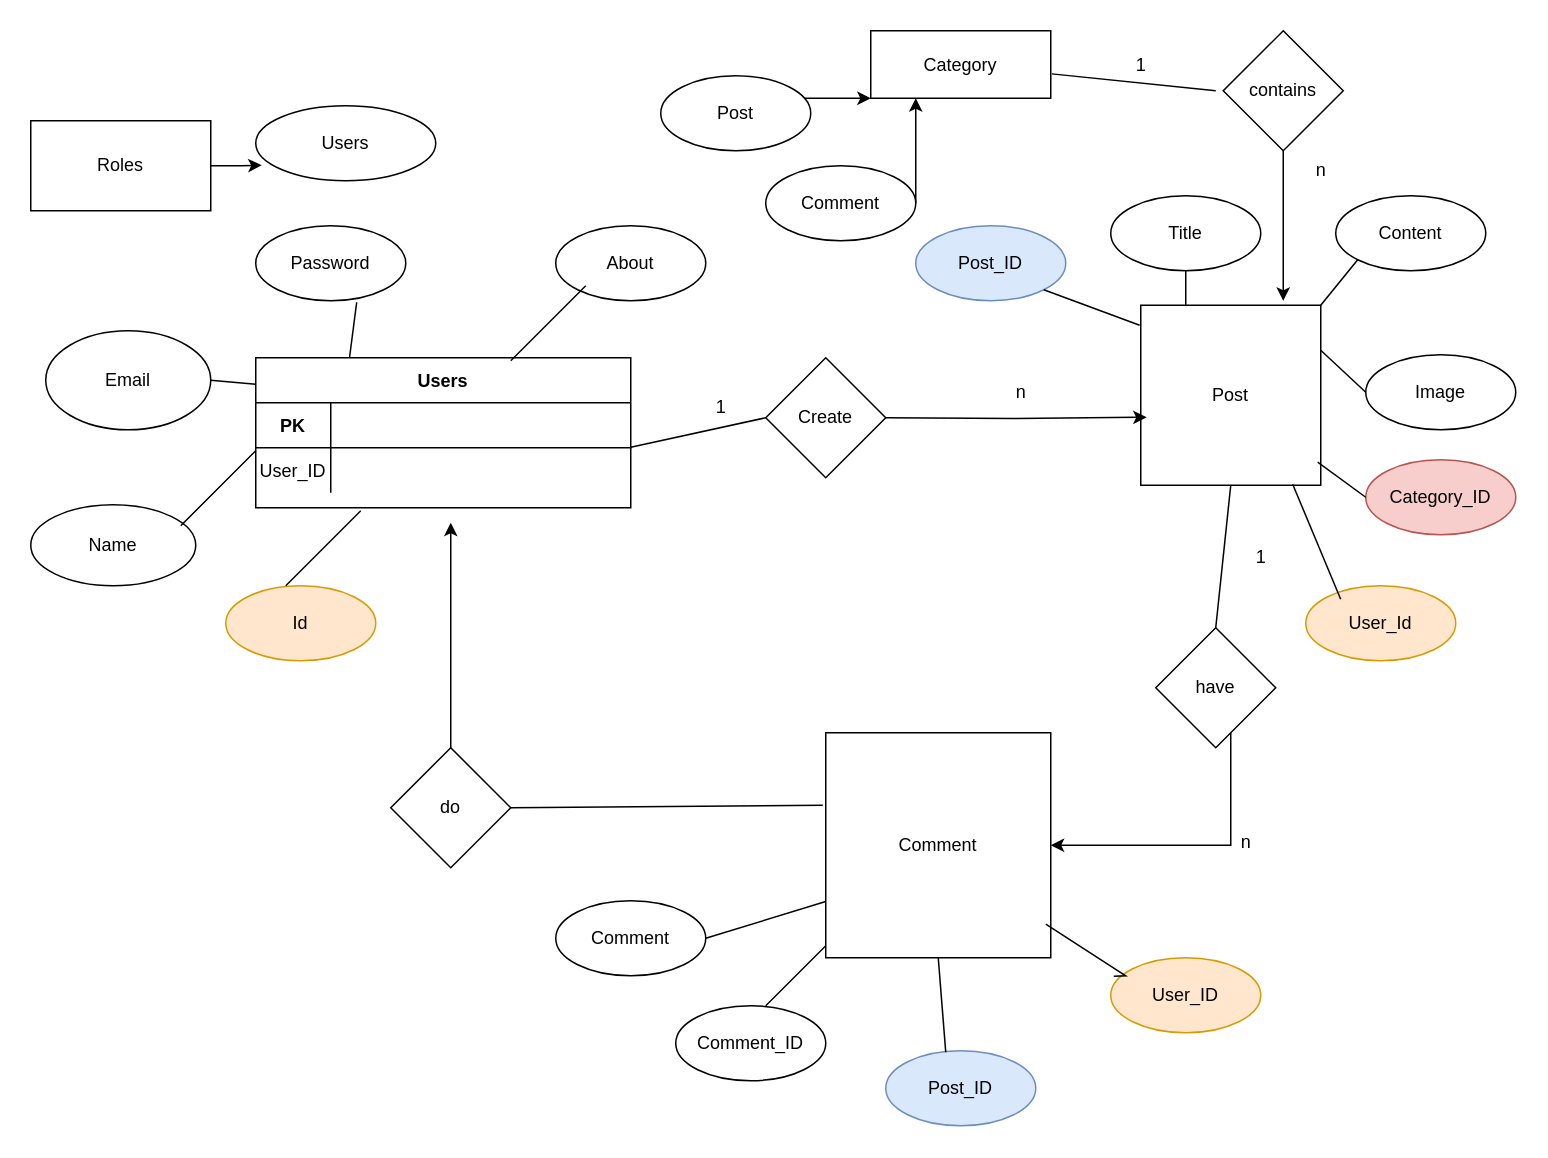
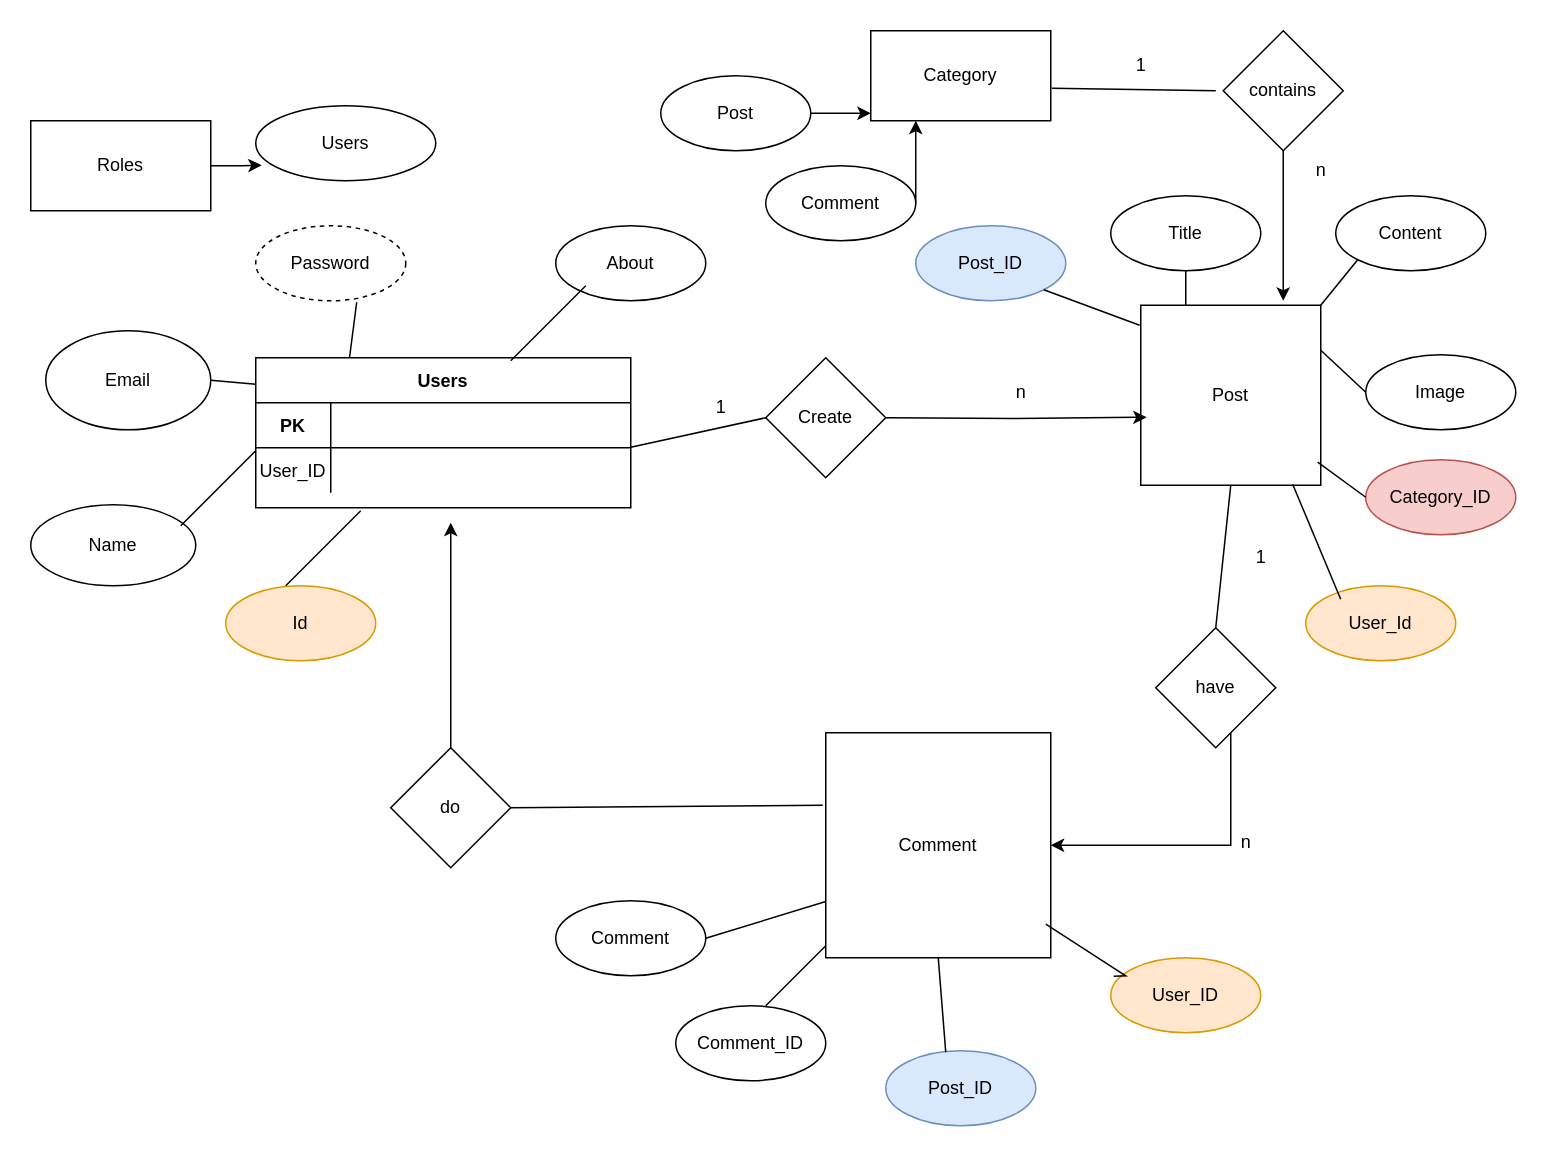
  <mxCell id="0" />
  <mxCell id="1" parent="0" />
  <mxCell id="2" value="Users" style="shape=table;startSize=30;container=1;collapsible=1;childLayout=tableLayout;fixedRows=1;rowLines=0;fontStyle=1;align=center;resizeLast=1;" parent="1" vertex="1"><mxGeometry x="170" y="238" width="250" height="100" as="geometry" /></mxCell>
  <mxCell id="3" value="" style="shape=partialRectangle;collapsible=0;dropTarget=0;pointerEvents=0;fillColor=none;points=[[0,0.5],[1,0.5]];portConstraint=eastwest;top=0;left=0;right=0;bottom=1;" parent="2" vertex="1"><mxGeometry y="30" width="250" height="30" as="geometry" /></mxCell>
  <mxCell id="4" value="PK" style="shape=partialRectangle;overflow=hidden;connectable=0;fillColor=none;top=0;left=0;bottom=0;right=0;fontStyle=1;" parent="3" vertex="1"><mxGeometry width="50" height="30" as="geometry"><mxRectangle width="50" height="30" as="alternateBounds" /></mxGeometry></mxCell>
  <mxCell id="5" value="" style="shape=partialRectangle;overflow=hidden;connectable=0;fillColor=none;top=0;left=0;bottom=0;right=0;align=left;spacingLeft=6;fontStyle=5;" parent="3" vertex="1"><mxGeometry x="50" width="200" height="30" as="geometry"><mxRectangle width="200" height="30" as="alternateBounds" /></mxGeometry></mxCell>
  <mxCell id="6" value="" style="shape=partialRectangle;collapsible=0;dropTarget=0;pointerEvents=0;fillColor=none;points=[[0,0.5],[1,0.5]];portConstraint=eastwest;top=0;left=0;right=0;bottom=0;" parent="2" vertex="1"><mxGeometry y="60" width="250" height="30" as="geometry" /></mxCell>
  <mxCell id="7" value="User_ID" style="shape=partialRectangle;overflow=hidden;connectable=0;fillColor=none;top=0;left=0;bottom=0;right=0;" parent="6" vertex="1"><mxGeometry width="50" height="30" as="geometry"><mxRectangle width="50" height="30" as="alternateBounds" /></mxGeometry></mxCell>
  <mxCell id="8" value="" style="shape=partialRectangle;overflow=hidden;connectable=0;fillColor=none;top=0;left=0;bottom=0;right=0;align=left;spacingLeft=6;" parent="6" vertex="1"><mxGeometry x="50" width="200" height="30" as="geometry"><mxRectangle width="200" height="30" as="alternateBounds" /></mxGeometry></mxCell>
  <mxCell id="9" value="Create" style="rhombus;whiteSpace=wrap;html=1;" vertex="1" parent="1"><mxGeometry x="510" y="238" width="80" height="80" as="geometry" /></mxCell>
  <mxCell id="10" value="Post" style="whiteSpace=wrap;html=1;aspect=fixed;" vertex="1" parent="1"><mxGeometry x="760" y="203" width="120" height="120" as="geometry" /></mxCell>
  <mxCell id="11" style="edgeStyle=orthogonalEdgeStyle;rounded=0;orthogonalLoop=1;jettySize=auto;html=1;entryX=1;entryY=0.5;entryDx=0;entryDy=0;" edge="1" parent="1" source="12" target="13"><mxGeometry relative="1" as="geometry"><Array as="points"><mxPoint x="820" y="563" /></Array></mxGeometry></mxCell>
  <mxCell id="12" value="have" style="rhombus;whiteSpace=wrap;html=1;" vertex="1" parent="1"><mxGeometry x="770" y="418" width="80" height="80" as="geometry" /></mxCell>
  <mxCell id="13" value="Comment" style="whiteSpace=wrap;html=1;aspect=fixed;" vertex="1" parent="1"><mxGeometry x="550" y="488" width="150" height="150" as="geometry" /></mxCell>
  <mxCell id="14" value="" style="endArrow=none;html=1;rounded=0;entryX=0.5;entryY=1;entryDx=0;entryDy=0;exitX=0.5;exitY=0;exitDx=0;exitDy=0;" edge="1" parent="1" source="12" target="10"><mxGeometry width="50" height="50" relative="1" as="geometry"><mxPoint x="520" y="468" as="sourcePoint" /><mxPoint x="570" y="418" as="targetPoint" /><Array as="points" /></mxGeometry></mxCell>
  <mxCell id="15" value="1" style="text;html=1;align=center;verticalAlign=middle;resizable=0;points=[];autosize=1;strokeColor=none;fillColor=none;" vertex="1" parent="1"><mxGeometry x="825" y="356" width="30" height="30" as="geometry" /></mxCell>
  <mxCell id="16" value="n" style="text;html=1;align=center;verticalAlign=middle;resizable=0;points=[];autosize=1;strokeColor=none;fillColor=none;" vertex="1" parent="1"><mxGeometry x="815" y="546" width="30" height="30" as="geometry" /></mxCell>
  <mxCell id="17" value="" style="endArrow=none;html=1;rounded=0;exitX=1;exitY=-0.011;exitDx=0;exitDy=0;exitPerimeter=0;entryX=0;entryY=0.5;entryDx=0;entryDy=0;" edge="1" parent="1" source="6" target="9"><mxGeometry width="50" height="50" relative="1" as="geometry"><mxPoint x="450" y="318" as="sourcePoint" /><mxPoint x="500" y="268" as="targetPoint" /></mxGeometry></mxCell>
  <mxCell id="18" value="1" style="text;html=1;align=center;verticalAlign=middle;resizable=0;points=[];autosize=1;strokeColor=none;fillColor=none;" vertex="1" parent="1"><mxGeometry x="465" y="256" width="30" height="30" as="geometry" /></mxCell>
  <mxCell id="19" style="edgeStyle=orthogonalEdgeStyle;rounded=0;orthogonalLoop=1;jettySize=auto;html=1;entryX=0.033;entryY=0.622;entryDx=0;entryDy=0;entryPerimeter=0;" edge="1" parent="1" target="10"><mxGeometry relative="1" as="geometry"><mxPoint x="590" y="278" as="sourcePoint" /><mxPoint x="740" y="278" as="targetPoint" /><Array as="points" /></mxGeometry></mxCell>
  <mxCell id="20" value="n" style="text;html=1;align=center;verticalAlign=middle;resizable=0;points=[];autosize=1;strokeColor=none;fillColor=none;" vertex="1" parent="1"><mxGeometry x="665" y="246" width="30" height="30" as="geometry" /></mxCell>
  <mxCell id="21" value="do" style="rhombus;whiteSpace=wrap;html=1;" vertex="1" parent="1"><mxGeometry x="260" y="498" width="80" height="80" as="geometry" /></mxCell>
  <mxCell id="22" value="" style="endArrow=classic;html=1;rounded=0;exitX=0.5;exitY=0;exitDx=0;exitDy=0;" edge="1" parent="1" source="21"><mxGeometry width="50" height="50" relative="1" as="geometry"><mxPoint x="300" y="488" as="sourcePoint" /><mxPoint x="300" y="348" as="targetPoint" /></mxGeometry></mxCell>
  <mxCell id="23" value="" style="endArrow=none;html=1;rounded=0;exitX=1;exitY=0.5;exitDx=0;exitDy=0;entryX=-0.013;entryY=0.322;entryDx=0;entryDy=0;entryPerimeter=0;" edge="1" parent="1" source="21" target="13"><mxGeometry width="50" height="50" relative="1" as="geometry"><mxPoint x="420" y="578" as="sourcePoint" /><mxPoint x="470" y="528" as="targetPoint" /></mxGeometry></mxCell>
- <mxCell id="24" value="Password" style="ellipse;whiteSpace=wrap;html=1;" vertex="1" parent="1"><mxGeometry x="170" y="150" width="100" height="50" as="geometry" /></mxCell>
+ <mxCell id="24" value="Password" style="ellipse;whiteSpace=wrap;html=1;dashed=1;" vertex="1" parent="1"><mxGeometry x="170" y="150" width="100" height="50" as="geometry" /></mxCell>
  <mxCell id="25" value="Name" style="ellipse;whiteSpace=wrap;html=1;" vertex="1" parent="1"><mxGeometry x="20" y="336" width="110" height="54" as="geometry" /></mxCell>
  <mxCell id="26" value="About" style="ellipse;whiteSpace=wrap;html=1;" vertex="1" parent="1"><mxGeometry x="370" y="150" width="100" height="50" as="geometry" /></mxCell>
  <mxCell id="27" value="Email" style="ellipse;whiteSpace=wrap;html=1;" vertex="1" parent="1"><mxGeometry x="30" y="220" width="110" height="66" as="geometry" /></mxCell>
  <mxCell id="28" value="Id" style="ellipse;whiteSpace=wrap;html=1;fillColor=#ffe6cc;strokeColor=#d79b00;" vertex="1" parent="1"><mxGeometry x="150" y="390" width="100" height="50" as="geometry" /></mxCell>
  <mxCell id="29" value="" style="endArrow=none;html=1;rounded=0;" edge="1" parent="1"><mxGeometry width="50" height="50" relative="1" as="geometry"><mxPoint x="190" y="390" as="sourcePoint" /><mxPoint x="240" y="340" as="targetPoint" /></mxGeometry></mxCell>
  <mxCell id="30" value="" style="endArrow=none;html=1;rounded=0;" edge="1" parent="1"><mxGeometry width="50" height="50" relative="1" as="geometry"><mxPoint x="120" y="350" as="sourcePoint" /><mxPoint x="170" y="300" as="targetPoint" /></mxGeometry></mxCell>
  <mxCell id="31" value="" style="endArrow=none;html=1;rounded=0;" edge="1" parent="1"><mxGeometry width="50" height="50" relative="1" as="geometry"><mxPoint x="340" y="240" as="sourcePoint" /><mxPoint x="390" y="190" as="targetPoint" /></mxGeometry></mxCell>
  <mxCell id="32" value="" style="endArrow=none;html=1;rounded=0;exitX=1;exitY=0.5;exitDx=0;exitDy=0;entryX=0;entryY=0.177;entryDx=0;entryDy=0;entryPerimeter=0;" edge="1" parent="1" source="27" target="2"><mxGeometry width="50" height="50" relative="1" as="geometry"><mxPoint x="90" y="170" as="sourcePoint" /><mxPoint y="120" as="targetPoint" x="140" /></mxGeometry></mxCell>
  <mxCell id="33" value="" style="endArrow=none;html=1;rounded=0;entryX=0.673;entryY=1.02;entryDx=0;entryDy=0;entryPerimeter=0;exitX=0.25;exitY=0;exitDx=0;exitDy=0;" edge="1" parent="1" source="2" target="24"><mxGeometry width="50" height="50" relative="1" as="geometry"><mxPoint x="270" y="230" as="sourcePoint" /><mxPoint x="320" y="180" as="targetPoint" /></mxGeometry></mxCell>
  <mxCell id="34" value="Comment" style="ellipse;whiteSpace=wrap;html=1;" vertex="1" parent="1"><mxGeometry x="370" y="600" width="100" height="50" as="geometry" /></mxCell>
  <mxCell id="35" value="Comment_ID" style="ellipse;whiteSpace=wrap;html=1;" vertex="1" parent="1"><mxGeometry x="450" y="670" width="100" height="50" as="geometry" /></mxCell>
  <mxCell id="36" value="Post_ID" style="ellipse;whiteSpace=wrap;html=1;fillColor=#dae8fc;strokeColor=#6c8ebf;" vertex="1" parent="1"><mxGeometry x="590" y="700" width="100" height="50" as="geometry" /></mxCell>
  <mxCell id="37" value="User_ID" style="ellipse;whiteSpace=wrap;html=1;fillColor=#ffe6cc;strokeColor=#d79b00;" vertex="1" parent="1"><mxGeometry x="740" y="638" width="100" height="50" as="geometry" /></mxCell>
  <mxCell id="38" value="" style="endArrow=none;html=1;rounded=0;entryX=0.5;entryY=1;entryDx=0;entryDy=0;exitX=0.4;exitY=0.02;exitDx=0;exitDy=0;exitPerimeter=0;" edge="1" parent="1" source="36" target="13"><mxGeometry width="50" height="50" relative="1" as="geometry"><mxPoint x="580" y="710" as="sourcePoint" /><mxPoint x="630" y="660" as="targetPoint" /></mxGeometry></mxCell>
  <mxCell id="39" value="" style="endArrow=none;html=1;rounded=0;exitX=1;exitY=0.5;exitDx=0;exitDy=0;entryX=0;entryY=0.75;entryDx=0;entryDy=0;" edge="1" parent="1" source="34" target="13"><mxGeometry width="50" height="50" relative="1" as="geometry"><mxPoint x="490" y="660" as="sourcePoint" /><mxPoint x="540" y="610" as="targetPoint" /></mxGeometry></mxCell>
  <mxCell id="40" value="" style="endArrow=none;html=1;rounded=0;" edge="1" parent="1"><mxGeometry width="50" height="50" relative="1" as="geometry"><mxPoint x="510" y="670" as="sourcePoint" /><mxPoint x="550" y="630" as="targetPoint" /></mxGeometry></mxCell>
  <mxCell id="41" value="" style="endArrow=none;html=1;rounded=0;exitX=0.978;exitY=0.851;exitDx=0;exitDy=0;exitPerimeter=0;entryX=0.02;entryY=0.247;entryDx=0;entryDy=0;entryPerimeter=0;" edge="1" parent="1" source="13" target="37"><mxGeometry width="50" height="50" relative="1" as="geometry"><mxPoint x="710" y="660" as="sourcePoint" /><mxPoint x="760" y="610" as="targetPoint" /><Array as="points"><mxPoint x="750" y="650" /></Array></mxGeometry></mxCell>
  <mxCell id="42" value="Post_ID" style="ellipse;whiteSpace=wrap;html=1;fillColor=#dae8fc;strokeColor=#6c8ebf;" vertex="1" parent="1"><mxGeometry x="610" y="150" width="100" height="50" as="geometry" /></mxCell>
  <mxCell id="43" value="Title" style="ellipse;whiteSpace=wrap;html=1;" vertex="1" parent="1"><mxGeometry x="740" y="130" width="100" height="50" as="geometry" /></mxCell>
  <mxCell id="44" value="Content" style="ellipse;whiteSpace=wrap;html=1;" vertex="1" parent="1"><mxGeometry x="890" y="130" width="100" height="50" as="geometry" /></mxCell>
  <mxCell id="45" value="Image" style="ellipse;whiteSpace=wrap;html=1;" vertex="1" parent="1"><mxGeometry x="910" y="236" width="100" height="50" as="geometry" /></mxCell>
  <mxCell id="46" value="Category_ID" style="ellipse;whiteSpace=wrap;html=1;fillColor=#f8cecc;strokeColor=#b85450;" vertex="1" parent="1"><mxGeometry x="910" y="306" width="100" height="50" as="geometry" /></mxCell>
  <mxCell id="47" value="User_Id" style="ellipse;whiteSpace=wrap;html=1;fillColor=#ffe6cc;strokeColor=#d79b00;" vertex="1" parent="1"><mxGeometry x="870" y="390" width="100" height="50" as="geometry" /></mxCell>
  <mxCell id="48" value="" style="endArrow=none;html=1;rounded=0;entryX=-0.006;entryY=0.111;entryDx=0;entryDy=0;entryPerimeter=0;exitX=1;exitY=1;exitDx=0;exitDy=0;" edge="1" parent="1" source="42" target="10"><mxGeometry width="50" height="50" relative="1" as="geometry"><mxPoint x="700" y="240" as="sourcePoint" /><mxPoint x="750" y="190" as="targetPoint" /></mxGeometry></mxCell>
  <mxCell id="49" value="" style="endArrow=none;html=1;rounded=0;entryX=0.5;entryY=1;entryDx=0;entryDy=0;exitX=0.25;exitY=0;exitDx=0;exitDy=0;" edge="1" parent="1" source="10" target="43"><mxGeometry width="50" height="50" relative="1" as="geometry"><mxPoint x="710" y="250" as="sourcePoint" /><mxPoint x="760" y="200" as="targetPoint" /><Array as="points" /></mxGeometry></mxCell>
  <mxCell id="50" value="" style="endArrow=none;html=1;rounded=0;entryX=0;entryY=1;entryDx=0;entryDy=0;exitX=1;exitY=0;exitDx=0;exitDy=0;" edge="1" parent="1" source="10" target="44"><mxGeometry width="50" height="50" relative="1" as="geometry"><mxPoint x="720" y="260" as="sourcePoint" /><mxPoint x="770" y="210" as="targetPoint" /></mxGeometry></mxCell>
  <mxCell id="51" value="" style="endArrow=none;html=1;rounded=0;entryX=0;entryY=0.5;entryDx=0;entryDy=0;exitX=1;exitY=0.25;exitDx=0;exitDy=0;" edge="1" parent="1" source="10" target="45"><mxGeometry width="50" height="50" relative="1" as="geometry"><mxPoint x="890" y="213" as="sourcePoint" /><mxPoint x="915" y="183" as="targetPoint" /></mxGeometry></mxCell>
  <mxCell id="52" value="" style="endArrow=none;html=1;rounded=0;entryX=0;entryY=0.5;entryDx=0;entryDy=0;exitX=0.983;exitY=0.872;exitDx=0;exitDy=0;exitPerimeter=0;" edge="1" parent="1" source="10" target="46"><mxGeometry width="50" height="50" relative="1" as="geometry"><mxPoint x="900" y="223" as="sourcePoint" /><mxPoint x="925" y="193" as="targetPoint" /></mxGeometry></mxCell>
  <mxCell id="53" value="" style="endArrow=none;html=1;rounded=0;entryX=0.233;entryY=0.18;entryDx=0;entryDy=0;exitX=0.844;exitY=0.994;exitDx=0;exitDy=0;exitPerimeter=0;entryPerimeter=0;" edge="1" parent="1" source="10" target="47"><mxGeometry width="50" height="50" relative="1" as="geometry"><mxPoint x="910" y="233" as="sourcePoint" /><mxPoint x="935" y="203" as="targetPoint" /></mxGeometry></mxCell>
  <mxCell id="54" style="edgeStyle=orthogonalEdgeStyle;rounded=0;orthogonalLoop=1;jettySize=auto;html=1;" edge="1" parent="1" source="55"><mxGeometry relative="1" as="geometry"><mxPoint x="855" y="200" as="targetPoint" /></mxGeometry></mxCell>
  <mxCell id="55" value="contains" style="rhombus;whiteSpace=wrap;html=1;" vertex="1" parent="1"><mxGeometry x="815" y="20" width="80" height="80" as="geometry" /></mxCell>
- <mxCell id="56" value="Category" style="rounded=0;whiteSpace=wrap;html=1;" vertex="1" parent="1"><mxGeometry x="580" y="20" width="120" height="45" as="geometry" /></mxCell>
+ <mxCell id="56" value="Category" style="rounded=0;whiteSpace=wrap;html=1;" vertex="1" parent="1"><mxGeometry x="580" y="20" width="120" height="60" as="geometry" /></mxCell>
  <mxCell id="57" value="" style="endArrow=none;html=1;rounded=0;exitX=1.006;exitY=0.639;exitDx=0;exitDy=0;exitPerimeter=0;" edge="1" parent="1" source="56"><mxGeometry width="50" height="50" relative="1" as="geometry"><mxPoint x="750" as="sourcePoint" y="60" /><mxPoint x="810" as="targetPoint" y="60" /><Array as="points" /></mxGeometry></mxCell>
  <mxCell id="58" value="1" style="text;html=1;align=center;verticalAlign=middle;resizable=0;points=[];autosize=1;strokeColor=none;fillColor=none;" vertex="1" parent="1"><mxGeometry x="745" y="28" width="30" height="30" as="geometry" /></mxCell>
  <mxCell id="59" value="n" style="text;html=1;align=center;verticalAlign=middle;resizable=0;points=[];autosize=1;strokeColor=none;fillColor=none;" vertex="1" parent="1"><mxGeometry x="865" y="98" width="30" height="30" as="geometry" /></mxCell>
  <mxCell id="60" value="Roles" style="rounded=0;whiteSpace=wrap;html=1;" vertex="1" parent="1"><mxGeometry x="20" y="80" width="120" height="60" as="geometry" /></mxCell>
  <mxCell id="61" value="Users" style="ellipse;whiteSpace=wrap;html=1;" vertex="1" parent="1"><mxGeometry x="170" y="70" width="120" height="50" as="geometry" /></mxCell>
  <mxCell id="62" style="edgeStyle=orthogonalEdgeStyle;rounded=0;orthogonalLoop=1;jettySize=auto;html=1;entryX=0.033;entryY=0.793;entryDx=0;entryDy=0;entryPerimeter=0;" edge="1" parent="1" source="60" target="61"><mxGeometry relative="1" as="geometry" /></mxCell>
  <mxCell id="63" value="" style="edgeStyle=orthogonalEdgeStyle;rounded=0;orthogonalLoop=1;jettySize=auto;html=1;" edge="1" parent="1" source="64" target="56"><mxGeometry relative="1" as="geometry"><Array as="points"><mxPoint x="540" y="50" /><mxPoint x="540" y="50" /></Array></mxGeometry></mxCell>
  <mxCell id="64" value="Post" style="ellipse;whiteSpace=wrap;html=1;" vertex="1" parent="1"><mxGeometry x="440" y="50" width="100" height="50" as="geometry" /></mxCell>
  <mxCell id="65" style="edgeStyle=orthogonalEdgeStyle;rounded=0;orthogonalLoop=1;jettySize=auto;html=1;entryX=0.25;entryY=1;entryDx=0;entryDy=0;" edge="1" parent="1" source="66" target="56"><mxGeometry relative="1" as="geometry"><Array as="points"><mxPoint x="610" y="110" /><mxPoint x="610" y="110" /></Array></mxGeometry></mxCell>
  <mxCell id="66" value="Comment" style="ellipse;whiteSpace=wrap;html=1;" vertex="1" parent="1"><mxGeometry x="510" y="110" width="100" height="50" as="geometry" /></mxCell>
